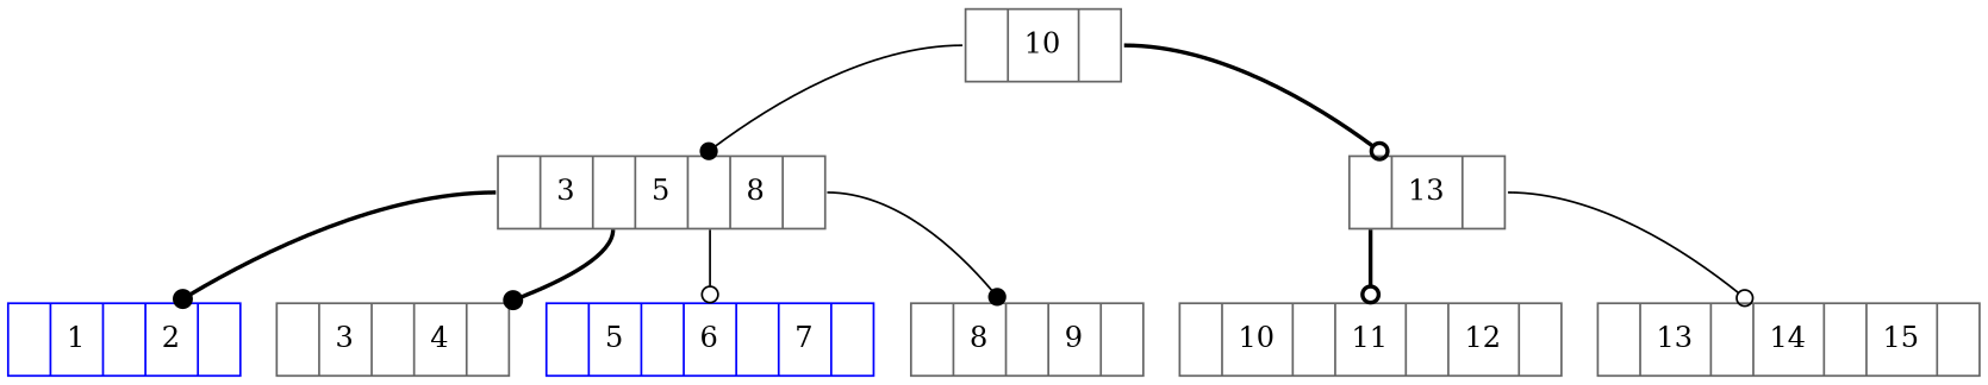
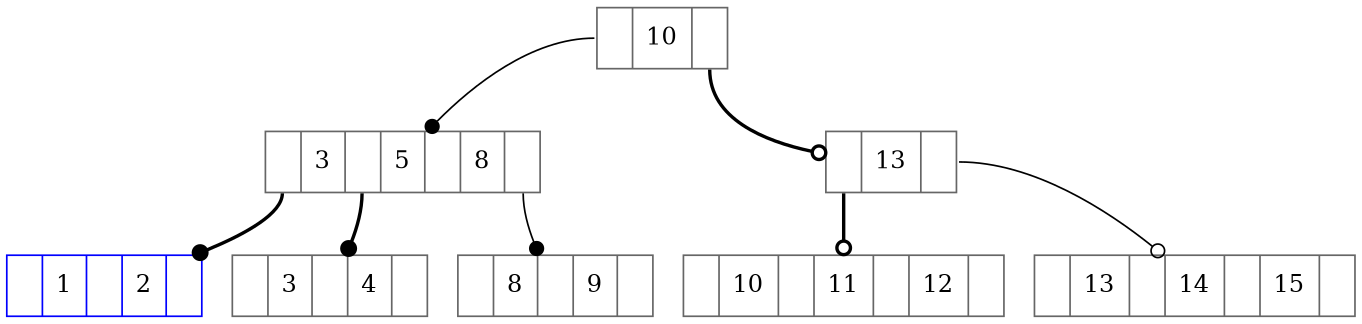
  digraph {
    node [shape=record color=gray40]
    edge [tailport=f0 style=solid arrowhead=dot]
    n1 [label="<f0> |10| <f1>"]
    n2 [label="<f0> |3| <f1> |5| <f2> |8| <f3>"]
    n3 [label="<f0> |13| <f1>"]
    n4 [label="<f0> |1| <f1> |2| <f2>" color=blue]
    n5 [label="<f0> |3| <f1> |4| <f2>"]
-   n6 [label="<f0> |5| <f1> |6| <f2> |7| <f3>" color=blue]
    n7 [label="<f0> |8| <f1> |9| <f2>"]
    n8 [label="<f0> |10| <f1> |11| <f2> |12| <f3>"]
    n9 [label="<f0> |13| <f1> |14| <f2> |15| <f3>"]
    n1 -> n2
    n1 -> n3 [tailport=f1 style=bold arrowhead=odot]
    n2 -> n4 [style=bold]
    n2 -> n5 [tailport=f1 style=bold]
-   n2 -> n6 [tailport=f2 arrowhead=odot]
    n2 -> n7 [tailport=f3]
    n3 -> n8 [style=bold arrowhead=odot]
    n3 -> n9 [tailport=f1 arrowhead=odot]
  }
